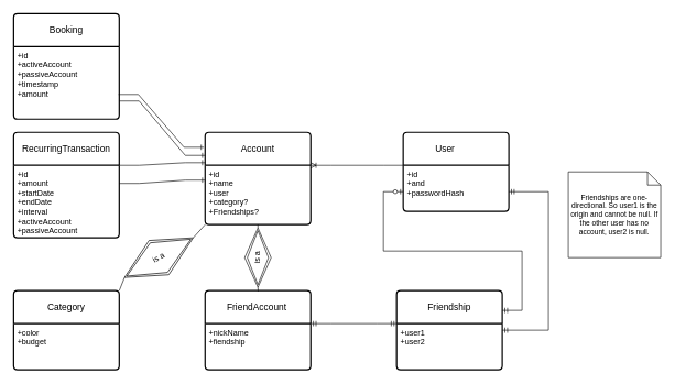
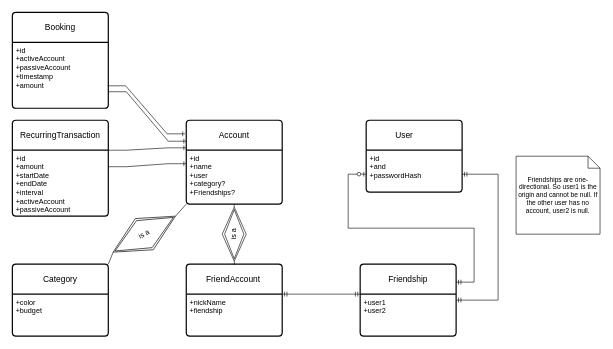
  <mxCell id="0" />
  <mxCell id="1" parent="0" />
  <mxCell id="2" style="edgeStyle=none;shape=connector;rounded=0;orthogonalLoop=1;jettySize=auto;html=1;exitX=0.5;exitY=1;exitDx=0;exitDy=0;entryX=1;entryY=0.5;entryDx=0;entryDy=0;labelBackgroundColor=default;strokeColor=default;align=center;verticalAlign=middle;fontFamily=Helvetica;fontSize=11;fontColor=default;endArrow=none;endFill=0;" edge="1" parent="1" source="3" target="26"><mxGeometry relative="1" as="geometry" /></mxCell>
  <mxCell id="3" value="Account" style="swimlane;childLayout=stackLayout;horizontal=1;startSize=50;horizontalStack=0;rounded=1;fontSize=14;fontStyle=0;strokeWidth=2;resizeParent=0;resizeLast=1;shadow=0;dashed=0;align=center;arcSize=4;whiteSpace=wrap;html=1;" vertex="1" parent="1"><mxGeometry x="310" y="200" width="160" height="140" as="geometry"><mxRectangle x="350" y="230" width="90" height="50" as="alternateBounds" /></mxGeometry></mxCell>
  <mxCell id="4" value="+id&lt;br&gt;+name&lt;br&gt;+user&lt;br&gt;+category?&lt;br&gt;+Friendships?&lt;br&gt;" style="align=left;strokeColor=none;fillColor=none;spacingLeft=4;fontSize=12;verticalAlign=top;resizable=0;rotatable=0;part=1;html=1;" vertex="1" parent="3"><mxGeometry y="50" width="160" height="90" as="geometry" /></mxCell>
  <mxCell id="5" style="edgeStyle=orthogonalEdgeStyle;rounded=0;orthogonalLoop=1;jettySize=auto;html=1;exitX=0.5;exitY=1;exitDx=0;exitDy=0;" edge="1" parent="3" source="4" target="4"><mxGeometry relative="1" as="geometry" /></mxCell>
  <mxCell id="6" value="User&lt;span style=&quot;white-space: pre;&quot;&gt;&#09;&lt;/span&gt;" style="swimlane;childLayout=stackLayout;horizontal=1;startSize=50;horizontalStack=0;rounded=1;fontSize=14;fontStyle=0;strokeWidth=2;resizeParent=0;resizeLast=1;shadow=0;dashed=0;align=center;arcSize=4;whiteSpace=wrap;html=1;" vertex="1" parent="1"><mxGeometry x="610" y="200" width="160" height="120" as="geometry" /></mxCell>
  <mxCell id="7" value="+id&lt;br&gt;+and&lt;br&gt;+passwordHash&lt;br&gt;" style="align=left;strokeColor=none;fillColor=none;spacingLeft=4;fontSize=12;verticalAlign=top;resizable=0;rotatable=0;part=1;html=1;" vertex="1" parent="6"><mxGeometry y="50" width="160" height="70" as="geometry" /></mxCell>
- <mxCell id="8" value="" style="edgeStyle=entityRelationEdgeStyle;fontSize=12;html=1;endArrow=ERoneToMany;rounded=0;exitX=0;exitY=0;exitDx=0;exitDy=0;entryX=1;entryY=0;entryDx=0;entryDy=0;" edge="1" parent="1" source="7" target="4"><mxGeometry width="100" height="100" relative="1" as="geometry"><mxPoint x="400" y="590" as="sourcePoint" /><mxPoint x="500" y="490" as="targetPoint" /><Array as="points"><mxPoint x="610" y="250" /></Array></mxGeometry></mxCell>
  <mxCell id="9" value="Category" style="swimlane;childLayout=stackLayout;horizontal=1;startSize=50;horizontalStack=0;rounded=1;fontSize=14;fontStyle=0;strokeWidth=2;resizeParent=0;resizeLast=1;shadow=0;dashed=0;align=center;arcSize=4;whiteSpace=wrap;html=1;" vertex="1" parent="1"><mxGeometry x="20" y="440" width="160" height="120" as="geometry" /></mxCell>
  <mxCell id="10" value="+color&lt;br&gt;+budget" style="align=left;strokeColor=none;fillColor=none;spacingLeft=4;fontSize=12;verticalAlign=top;resizable=0;rotatable=0;part=1;html=1;" vertex="1" parent="9"><mxGeometry y="50" width="160" height="70" as="geometry" /></mxCell>
  <mxCell id="11" style="edgeStyle=none;shape=connector;rounded=0;orthogonalLoop=1;jettySize=auto;html=1;exitX=0;exitY=0.5;exitDx=0;exitDy=0;entryX=1;entryY=0;entryDx=0;entryDy=0;labelBackgroundColor=default;strokeColor=default;align=center;verticalAlign=middle;fontFamily=Helvetica;fontSize=11;fontColor=default;endArrow=none;endFill=0;" edge="1" parent="1" source="12" target="9"><mxGeometry relative="1" as="geometry" /></mxCell>
  <mxCell id="12" value="is a" style="shape=rhombus;double=1;perimeter=rhombusPerimeter;whiteSpace=wrap;html=1;align=center;rotation=-30;" vertex="1" parent="1"><mxGeometry x="180" y="360" width="120" height="60" as="geometry" /></mxCell>
  <mxCell id="13" style="rounded=0;orthogonalLoop=1;html=1;exitX=0;exitY=1;exitDx=0;exitDy=0;entryX=1;entryY=0.5;entryDx=0;entryDy=0;endArrow=none;endFill=0;" edge="1" parent="1" source="4" target="12"><mxGeometry relative="1" as="geometry"><Array as="points" /></mxGeometry></mxCell>
  <mxCell id="14" value="RecurringTransaction" style="swimlane;childLayout=stackLayout;horizontal=1;startSize=50;horizontalStack=0;rounded=1;fontSize=14;fontStyle=0;strokeWidth=2;resizeParent=0;resizeLast=1;shadow=0;dashed=0;align=center;arcSize=4;whiteSpace=wrap;html=1;fontFamily=Helvetica;fontColor=default;" vertex="1" parent="1"><mxGeometry x="20" y="200" width="160" height="160" as="geometry" /></mxCell>
  <mxCell id="15" value="+id&lt;br&gt;+amount&lt;br&gt;+startDate&lt;br&gt;+endDate&lt;br&gt;+interval&lt;br&gt;+activeAccount&lt;br&gt;+passiveAccount" style="align=left;strokeColor=none;fillColor=none;spacingLeft=4;fontSize=12;verticalAlign=top;resizable=0;rotatable=0;part=1;html=1;fontFamily=Helvetica;fontColor=default;" vertex="1" parent="14"><mxGeometry y="50" width="160" height="110" as="geometry" /></mxCell>
  <mxCell id="16" value="" style="edgeStyle=entityRelationEdgeStyle;fontSize=12;html=1;endArrow=ERone;endFill=1;rounded=0;labelBackgroundColor=default;strokeColor=default;align=center;verticalAlign=middle;fontFamily=Helvetica;fontColor=default;shape=connector;exitX=1;exitY=0;exitDx=0;exitDy=0;" edge="1" parent="1" source="15"><mxGeometry width="100" height="100" relative="1" as="geometry"><mxPoint x="70" y="290" as="sourcePoint" /><mxPoint x="310" y="246" as="targetPoint" /></mxGeometry></mxCell>
  <mxCell id="17" value="" style="edgeStyle=entityRelationEdgeStyle;fontSize=12;html=1;endArrow=ERone;endFill=1;rounded=0;labelBackgroundColor=default;strokeColor=default;align=center;verticalAlign=middle;fontFamily=Helvetica;fontColor=default;shape=connector;exitX=1;exitY=0.25;exitDx=0;exitDy=0;entryX=0;entryY=0.25;entryDx=0;entryDy=0;" edge="1" parent="1" source="15" target="4"><mxGeometry width="100" height="100" relative="1" as="geometry"><mxPoint x="60" y="370" as="sourcePoint" /><mxPoint x="160" y="270" as="targetPoint" /></mxGeometry></mxCell>
  <mxCell id="18" value="FriendAccount&lt;span style=&quot;white-space: pre;&quot;&gt;&#09;&lt;/span&gt;" style="swimlane;childLayout=stackLayout;horizontal=1;startSize=50;horizontalStack=0;rounded=1;fontSize=14;fontStyle=0;strokeWidth=2;resizeParent=0;resizeLast=1;shadow=0;dashed=0;align=center;arcSize=4;whiteSpace=wrap;html=1;" vertex="1" parent="1"><mxGeometry x="310" y="440" width="160" height="120" as="geometry" /></mxCell>
  <mxCell id="19" value="+nickName&lt;br&gt;+fiendship" style="align=left;strokeColor=none;fillColor=none;spacingLeft=4;fontSize=12;verticalAlign=top;resizable=0;rotatable=0;part=1;html=1;" vertex="1" parent="18"><mxGeometry y="50" width="160" height="70" as="geometry" /></mxCell>
  <mxCell id="20" value="Friendship" style="swimlane;childLayout=stackLayout;horizontal=1;startSize=50;horizontalStack=0;rounded=1;fontSize=14;fontStyle=0;strokeWidth=2;resizeParent=0;resizeLast=1;shadow=0;dashed=0;align=center;arcSize=4;whiteSpace=wrap;html=1;" vertex="1" parent="1"><mxGeometry x="600" y="440" width="160" height="120" as="geometry" /></mxCell>
  <mxCell id="21" value="+user1&lt;br&gt;+user2" style="align=left;strokeColor=none;fillColor=none;spacingLeft=4;fontSize=12;verticalAlign=top;resizable=0;rotatable=0;part=1;html=1;" vertex="1" parent="20"><mxGeometry y="50" width="160" height="70" as="geometry" /></mxCell>
  <mxCell id="22" value="" style="edgeStyle=entityRelationEdgeStyle;fontSize=12;html=1;endArrow=ERzeroToOne;startArrow=ERmandOne;rounded=0;labelBackgroundColor=default;strokeColor=default;align=center;verticalAlign=middle;fontFamily=Helvetica;fontColor=default;shape=connector;exitX=1;exitY=0.25;exitDx=0;exitDy=0;" edge="1" parent="1" source="20"><mxGeometry width="100" height="100" relative="1" as="geometry"><mxPoint x="820" y="450" as="sourcePoint" /><mxPoint x="610" y="290" as="targetPoint" /><Array as="points"><mxPoint x="730" y="400" /></Array></mxGeometry></mxCell>
  <mxCell id="23" value="" style="edgeStyle=elbowEdgeStyle;fontSize=12;html=1;endArrow=ERmandOne;startArrow=ERmandOne;rounded=0;labelBackgroundColor=default;strokeColor=default;align=center;verticalAlign=middle;fontFamily=Helvetica;fontColor=default;shape=connector;exitX=1;exitY=0.5;exitDx=0;exitDy=0;entryX=1;entryY=0.75;entryDx=0;entryDy=0;" edge="1" parent="1" source="20" target="6"><mxGeometry width="100" height="100" relative="1" as="geometry"><mxPoint x="290" y="410" as="sourcePoint" /><mxPoint x="390" y="310" as="targetPoint" /><Array as="points"><mxPoint x="830" y="390" /></Array></mxGeometry></mxCell>
  <mxCell id="24" value="Friendships are one-directional. So user1 is the origin and cannot be null. If the other user has no account, user2 is null." style="shape=note;size=20;whiteSpace=wrap;html=1;fontFamily=Helvetica;fontSize=11;fontColor=default;" vertex="1" parent="1"><mxGeometry x="860" y="260" width="140" height="130" as="geometry" /></mxCell>
  <mxCell id="25" value="" style="edgeStyle=entityRelationEdgeStyle;fontSize=12;html=1;endArrow=ERmandOne;startArrow=ERmandOne;rounded=0;labelBackgroundColor=default;strokeColor=default;align=center;verticalAlign=middle;fontFamily=Helvetica;fontColor=default;shape=connector;entryX=0;entryY=0;entryDx=0;entryDy=0;exitX=1;exitY=0;exitDx=0;exitDy=0;" edge="1" parent="1" source="19" target="21"><mxGeometry width="100" height="100" relative="1" as="geometry"><mxPoint x="300" y="670" as="sourcePoint" /><mxPoint x="400" y="570" as="targetPoint" /></mxGeometry></mxCell>
  <mxCell id="26" value="is a" style="shape=rhombus;double=1;perimeter=rhombusPerimeter;whiteSpace=wrap;html=1;align=center;rotation=-90;" vertex="1" parent="1"><mxGeometry x="345" y="370" width="90" height="40" as="geometry" /></mxCell>
  <mxCell id="27" style="edgeStyle=none;shape=connector;rounded=0;orthogonalLoop=1;jettySize=auto;html=1;exitX=0;exitY=0.5;exitDx=0;exitDy=0;entryX=-0.068;entryY=0.51;entryDx=0;entryDy=0;entryPerimeter=0;labelBackgroundColor=default;strokeColor=default;align=center;verticalAlign=middle;fontFamily=Helvetica;fontSize=11;fontColor=default;endArrow=none;endFill=0;" edge="1" parent="1" source="26" target="26"><mxGeometry relative="1" as="geometry" /></mxCell>
  <mxCell id="28" value="Booking" style="swimlane;childLayout=stackLayout;horizontal=1;startSize=50;horizontalStack=0;rounded=1;fontSize=14;fontStyle=0;strokeWidth=2;resizeParent=0;resizeLast=1;shadow=0;dashed=0;align=center;arcSize=4;whiteSpace=wrap;html=1;fontFamily=Helvetica;fontColor=default;" vertex="1" parent="1"><mxGeometry x="20" y="20" width="160" height="160" as="geometry" /></mxCell>
  <mxCell id="29" value="+id&lt;br&gt;+activeAccount&lt;br&gt;+passiveAccount&lt;br&gt;+timestamp&lt;br&gt;+amount" style="align=left;strokeColor=none;fillColor=none;spacingLeft=4;fontSize=12;verticalAlign=top;resizable=0;rotatable=0;part=1;html=1;fontFamily=Helvetica;fontColor=default;" vertex="1" parent="28"><mxGeometry y="50" width="160" height="110" as="geometry" /></mxCell>
  <mxCell id="30" value="" style="edgeStyle=entityRelationEdgeStyle;fontSize=12;html=1;endArrow=ERone;endFill=1;rounded=0;labelBackgroundColor=default;strokeColor=default;align=center;verticalAlign=middle;fontFamily=Helvetica;fontColor=default;shape=connector;exitX=1;exitY=0.75;exitDx=0;exitDy=0;entryX=0;entryY=0.25;entryDx=0;entryDy=0;" edge="1" parent="1" source="29" target="3"><mxGeometry width="100" height="100" relative="1" as="geometry"><mxPoint x="190" y="288" as="sourcePoint" /><mxPoint x="320" y="283" as="targetPoint" /></mxGeometry></mxCell>
  <mxCell id="31" value="" style="edgeStyle=entityRelationEdgeStyle;fontSize=12;html=1;endArrow=ERone;endFill=1;rounded=0;labelBackgroundColor=default;strokeColor=default;align=center;verticalAlign=middle;fontFamily=Helvetica;fontColor=default;shape=connector;entryX=-0.012;entryY=0.162;entryDx=0;entryDy=0;entryPerimeter=0;exitX=0.993;exitY=0.66;exitDx=0;exitDy=0;exitPerimeter=0;" edge="1" parent="1" source="29" target="3"><mxGeometry width="100" height="100" relative="1" as="geometry"><mxPoint x="184" y="145" as="sourcePoint" /><mxPoint x="320" y="245" as="targetPoint" /></mxGeometry></mxCell>
